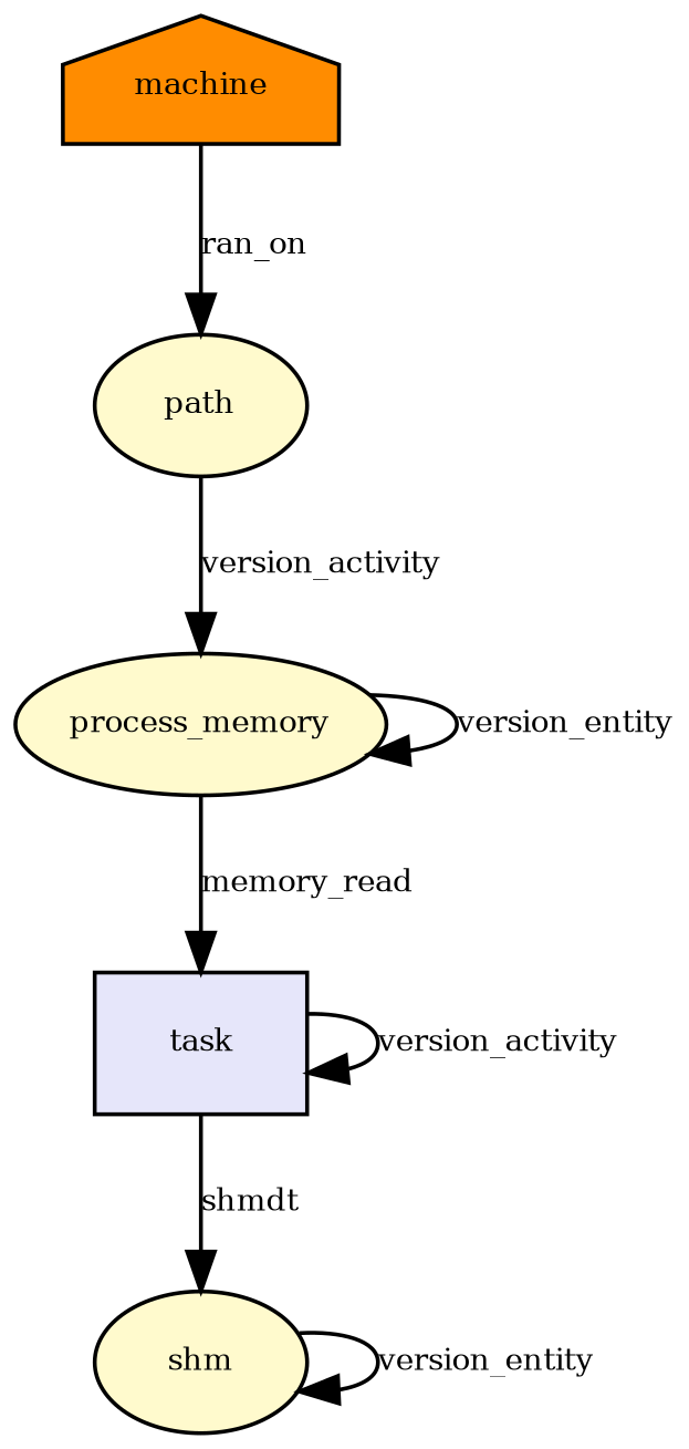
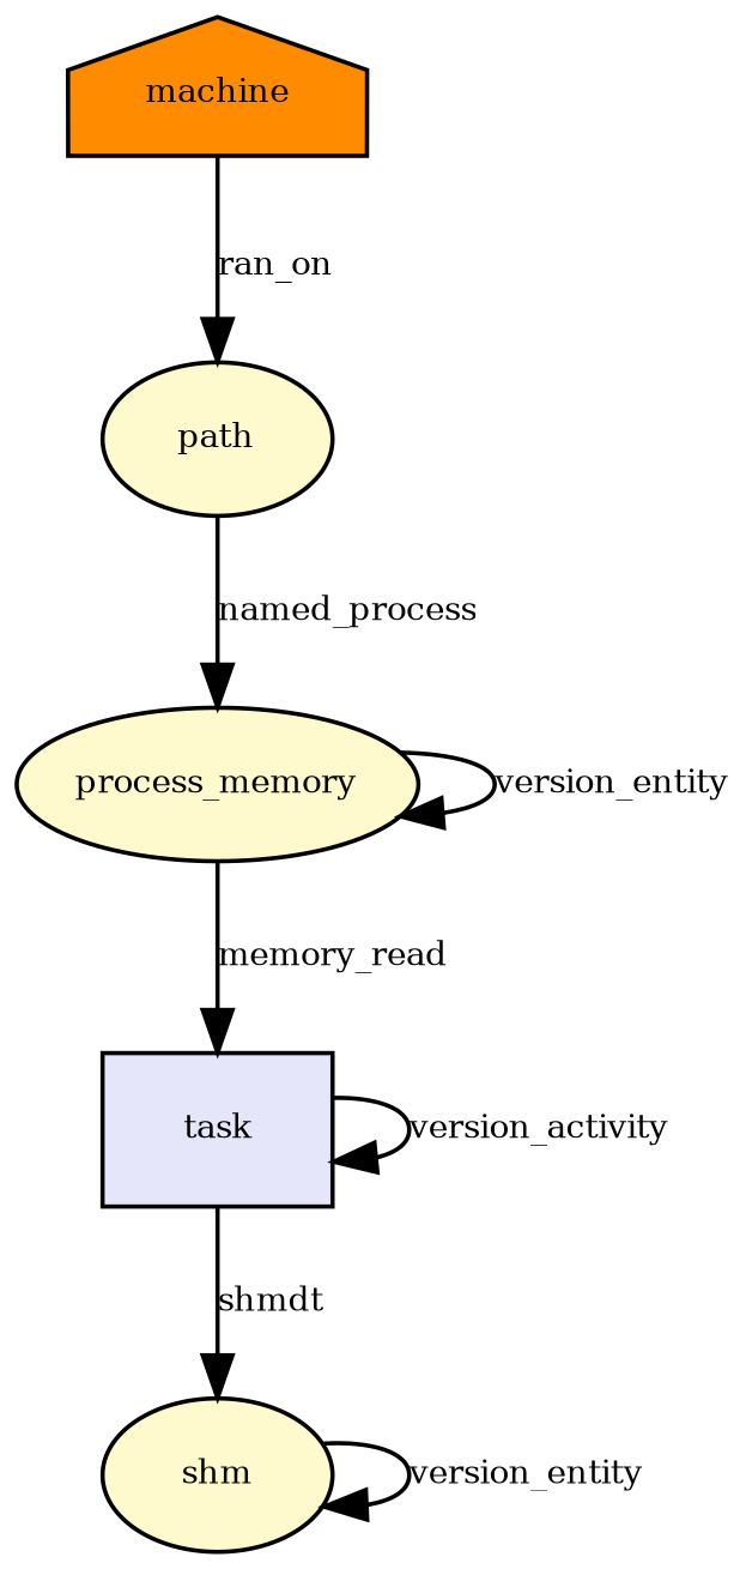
  digraph {
    node [fillcolor="#fffacd" fontsize=8 shape=ellipse style=filled]
    edge [fontsize=8]
    n1 [label=path]
    n2 [label=process_memory]
    n3 [fillcolor="#e6e6fa" label=task shape=rectangle]
    n4 [label=shm]
    n5 [fillcolor="#ff8c00" label=machine shape=house]
-   n1 -> n2 [label=version_activity]
+   n1 -> n2 [label=named_process]
    n2 -> n2 [label=version_entity]
    n2 -> n3 [label=memory_read]
    n3 -> n3 [label=version_activity]
    n3 -> n4 [label=shmdt]
    n4 -> n4 [label=version_entity]
    n5 -> n1 [label=ran_on]
  }
